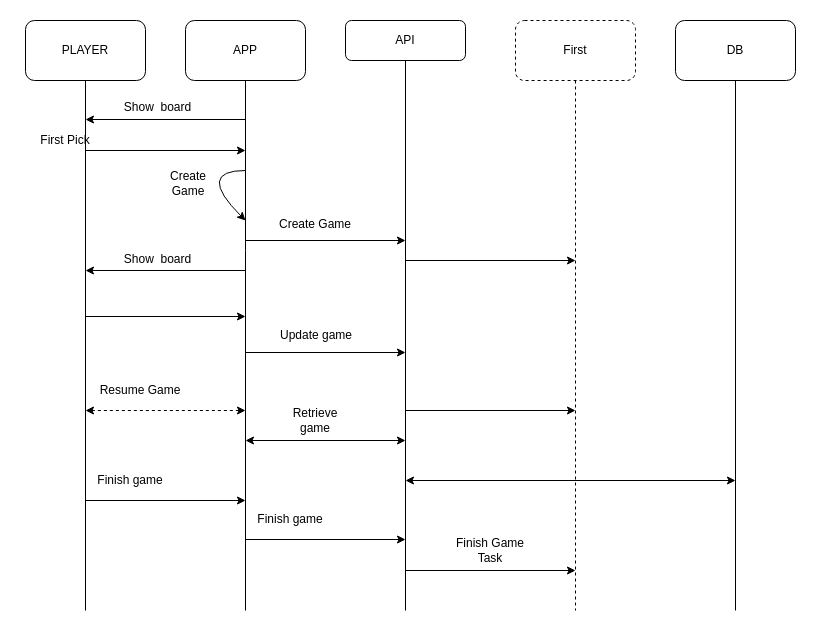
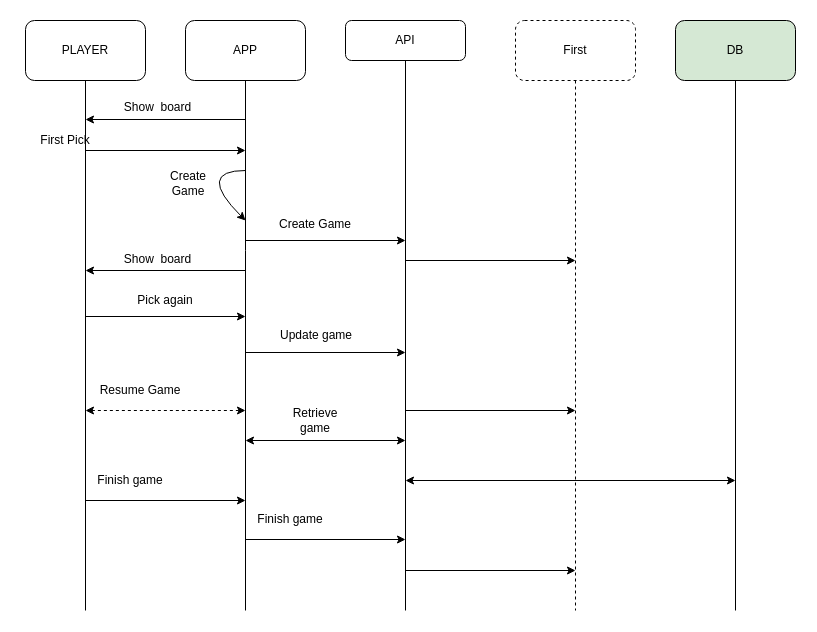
  <mxCell id="0" />
  <mxCell id="1" parent="0" />
  <mxCell id="2" style="edgeStyle=none;rounded=0;orthogonalLoop=1;jettySize=auto;html=1;exitX=0.5;exitY=1;exitDx=0;exitDy=0;endArrow=none;endFill=0;" edge="1" parent="1" source="3"><mxGeometry relative="1" as="geometry"><mxPoint x="245" y="610" as="targetPoint" /><Array as="points"><mxPoint x="245" y="250" /></Array></mxGeometry></mxCell>
  <mxCell id="3" value="APP" style="rounded=1;whiteSpace=wrap;html=1;" vertex="1" parent="1"><mxGeometry x="185" y="20" width="120" height="60" as="geometry" /></mxCell>
  <mxCell id="4" style="edgeStyle=none;rounded=0;orthogonalLoop=1;jettySize=auto;html=1;exitX=0.5;exitY=1;exitDx=0;exitDy=0;endArrow=none;endFill=0;" edge="1" parent="1" source="5"><mxGeometry relative="1" as="geometry"><mxPoint x="405" y="610" as="targetPoint" /></mxGeometry></mxCell>
  <mxCell id="5" value="API" style="rounded=1;whiteSpace=wrap;html=1;" vertex="1" parent="1"><mxGeometry x="345" y="20" width="120" height="40" as="geometry" /></mxCell>
  <mxCell id="6" style="edgeStyle=none;rounded=0;orthogonalLoop=1;jettySize=auto;html=1;exitX=0.5;exitY=1;exitDx=0;exitDy=0;endArrow=none;endFill=0;dashed=1;" edge="1" parent="1" source="7"><mxGeometry relative="1" as="geometry"><mxPoint x="575" y="610" as="targetPoint" /></mxGeometry></mxCell>
  <mxCell id="7" value="First" style="rounded=1;whiteSpace=wrap;html=1;dashed=1;" vertex="1" parent="1"><mxGeometry x="515" y="20" width="120" height="60" as="geometry" /></mxCell>
  <mxCell id="8" style="edgeStyle=none;rounded=0;orthogonalLoop=1;jettySize=auto;html=1;" edge="1" parent="1"><mxGeometry relative="1" as="geometry"><mxPoint x="245" y="150" as="targetPoint" /><mxPoint x="85" y="150" as="sourcePoint" /></mxGeometry></mxCell>
  <mxCell id="9" value="" style="curved=1;endArrow=none;html=1;endFill=0;startArrow=classic;startFill=1;" edge="1" parent="1"><mxGeometry width="50" height="50" relative="1" as="geometry"><mxPoint x="245" y="220" as="sourcePoint" /><mxPoint x="245" y="170" as="targetPoint" /><Array as="points"><mxPoint x="245" y="220" /><mxPoint x="195" y="170" /></Array></mxGeometry></mxCell>
  <mxCell id="10" value="First Pick" style="text;html=1;strokeColor=none;fillColor=none;align=center;verticalAlign=middle;whiteSpace=wrap;rounded=0;" vertex="1" parent="1"><mxGeometry x="20" y="130" width="90" height="20" as="geometry" /></mxCell>
  <mxCell id="11" value="Create Game" style="text;html=1;strokeColor=none;fillColor=none;align=center;verticalAlign=middle;whiteSpace=wrap;rounded=0;" vertex="1" parent="1"><mxGeometry x="153" y="163" width="70" height="40" as="geometry" /></mxCell>
  <mxCell id="12" value="" style="endArrow=classic;html=1;endFill=1;" edge="1" parent="1"><mxGeometry width="50" height="50" relative="1" as="geometry"><mxPoint x="245" y="240" as="sourcePoint" /><mxPoint x="405" y="240" as="targetPoint" /></mxGeometry></mxCell>
  <mxCell id="13" value="Create Game" style="text;html=1;strokeColor=none;fillColor=none;align=center;verticalAlign=middle;whiteSpace=wrap;rounded=0;" vertex="1" parent="1"><mxGeometry x="275" y="214" width="80" height="20" as="geometry" /></mxCell>
  <mxCell id="14" value="" style="endArrow=classic;html=1;endFill=1;" edge="1" parent="1"><mxGeometry width="50" height="50" relative="1" as="geometry"><mxPoint x="405" y="260" as="sourcePoint" /><mxPoint x="575" y="260" as="targetPoint" /></mxGeometry></mxCell>
  <mxCell id="15" style="edgeStyle=none;rounded=0;orthogonalLoop=1;jettySize=auto;html=1;exitX=0.5;exitY=1;exitDx=0;exitDy=0;startArrow=none;startFill=0;endArrow=none;endFill=0;" edge="1" parent="1" source="16"><mxGeometry relative="1" as="geometry"><mxPoint x="85" y="610" as="targetPoint" /></mxGeometry></mxCell>
  <mxCell id="16" value="PLAYER" style="rounded=1;whiteSpace=wrap;html=1;" vertex="1" parent="1"><mxGeometry x="25" y="20" width="120" height="60" as="geometry" /></mxCell>
  <mxCell id="17" style="edgeStyle=none;rounded=0;orthogonalLoop=1;jettySize=auto;html=1;startArrow=classic;startFill=1;endArrow=none;endFill=0;" edge="1" parent="1"><mxGeometry relative="1" as="geometry"><mxPoint x="245" y="270" as="targetPoint" /><mxPoint x="85" y="270" as="sourcePoint" /></mxGeometry></mxCell>
  <mxCell id="18" value="Show&amp;nbsp; board" style="text;html=1;strokeColor=none;fillColor=none;align=center;verticalAlign=middle;whiteSpace=wrap;rounded=0;" vertex="1" parent="1"><mxGeometry x="120" y="249" width="75" height="20" as="geometry" /></mxCell>
  <mxCell id="19" style="edgeStyle=none;rounded=0;orthogonalLoop=1;jettySize=auto;html=1;" edge="1" parent="1"><mxGeometry relative="1" as="geometry"><mxPoint x="245" y="316" as="targetPoint" /><mxPoint x="85" y="316" as="sourcePoint" /></mxGeometry></mxCell>
+ <mxCell id="20" value="Pick again" style="text;html=1;strokeColor=none;fillColor=none;align=center;verticalAlign=middle;whiteSpace=wrap;rounded=0;" vertex="1" parent="1"><mxGeometry x="120" y="290" width="90" height="20" as="geometry" /></mxCell>
  <mxCell id="21" value="" style="endArrow=classic;html=1;endFill=1;" edge="1" parent="1"><mxGeometry width="50" height="50" relative="1" as="geometry"><mxPoint x="245" y="352" as="sourcePoint" /><mxPoint x="405" y="352" as="targetPoint" /></mxGeometry></mxCell>
  <mxCell id="22" value="Update game" style="text;html=1;strokeColor=none;fillColor=none;align=center;verticalAlign=middle;whiteSpace=wrap;rounded=0;" vertex="1" parent="1"><mxGeometry x="276" y="325" width="80" height="20" as="geometry" /></mxCell>
  <mxCell id="23" value="" style="endArrow=classic;html=1;endFill=1;" edge="1" parent="1"><mxGeometry width="50" height="50" relative="1" as="geometry"><mxPoint x="405" y="410" as="sourcePoint" /><mxPoint x="575" y="410" as="targetPoint" /></mxGeometry></mxCell>
  <mxCell id="24" style="edgeStyle=none;rounded=0;orthogonalLoop=1;jettySize=auto;html=1;dashed=1;startArrow=classic;startFill=1;" edge="1" parent="1"><mxGeometry relative="1" as="geometry"><mxPoint x="245" y="410" as="targetPoint" /><mxPoint x="85" y="410" as="sourcePoint" /></mxGeometry></mxCell>
  <mxCell id="25" value="Resume Game" style="text;html=1;strokeColor=none;fillColor=none;align=center;verticalAlign=middle;whiteSpace=wrap;rounded=0;" vertex="1" parent="1"><mxGeometry x="95" y="380" width="90" height="20" as="geometry" /></mxCell>
  <mxCell id="26" value="" style="endArrow=classic;html=1;endFill=1;startArrow=classic;startFill=1;" edge="1" parent="1"><mxGeometry width="50" height="50" relative="1" as="geometry"><mxPoint x="245" y="440" as="sourcePoint" /><mxPoint x="405" y="440" as="targetPoint" /></mxGeometry></mxCell>
  <mxCell id="27" value="Retrieve game" style="text;html=1;strokeColor=none;fillColor=none;align=center;verticalAlign=middle;whiteSpace=wrap;rounded=0;" vertex="1" parent="1"><mxGeometry x="275" y="410" width="80" height="20" as="geometry" /></mxCell>
  <mxCell id="28" value="" style="endArrow=classic;html=1;endFill=1;startArrow=classic;startFill=1;" edge="1" parent="1"><mxGeometry width="50" height="50" relative="1" as="geometry"><mxPoint x="405" y="480" as="sourcePoint" /><mxPoint x="735" y="480" as="targetPoint" /></mxGeometry></mxCell>
  <mxCell id="29" style="edgeStyle=none;rounded=0;orthogonalLoop=1;jettySize=auto;html=1;" edge="1" parent="1"><mxGeometry relative="1" as="geometry"><mxPoint x="245" y="500" as="targetPoint" /><mxPoint x="85" y="500" as="sourcePoint" /></mxGeometry></mxCell>
  <mxCell id="30" value="Finish game" style="text;html=1;strokeColor=none;fillColor=none;align=center;verticalAlign=middle;whiteSpace=wrap;rounded=0;" vertex="1" parent="1"><mxGeometry x="85" y="470" width="90" height="20" as="geometry" /></mxCell>
  <mxCell id="31" style="edgeStyle=none;rounded=0;orthogonalLoop=1;jettySize=auto;html=1;" edge="1" parent="1"><mxGeometry relative="1" as="geometry"><mxPoint x="405" y="539" as="targetPoint" /><mxPoint x="245" y="539" as="sourcePoint" /></mxGeometry></mxCell>
  <mxCell id="32" value="Finish game" style="text;html=1;strokeColor=none;fillColor=none;align=center;verticalAlign=middle;whiteSpace=wrap;rounded=0;" vertex="1" parent="1"><mxGeometry x="245" y="509" width="90" height="20" as="geometry" /></mxCell>
  <mxCell id="33" style="edgeStyle=none;rounded=0;orthogonalLoop=1;jettySize=auto;html=1;" edge="1" parent="1"><mxGeometry relative="1" as="geometry"><mxPoint x="575" y="570" as="targetPoint" /><mxPoint x="405" y="570" as="sourcePoint" /></mxGeometry></mxCell>
- <mxCell id="34" value="Finish Game&lt;br&gt;Task" style="text;html=1;strokeColor=none;fillColor=none;align=center;verticalAlign=middle;whiteSpace=wrap;rounded=0;" vertex="1" parent="1"><mxGeometry x="445" y="540" width="90" height="20" as="geometry" /></mxCell>
  <mxCell id="35" style="edgeStyle=none;rounded=0;orthogonalLoop=1;jettySize=auto;html=1;exitX=0.5;exitY=1;exitDx=0;exitDy=0;endArrow=none;endFill=0;" edge="1" parent="1" source="36"><mxGeometry relative="1" as="geometry"><mxPoint x="735" y="610" as="targetPoint" /></mxGeometry></mxCell>
- <mxCell id="36" value="DB" style="rounded=1;whiteSpace=wrap;html=1;" vertex="1" parent="1"><mxGeometry x="675" y="20" width="120" height="60" as="geometry" /></mxCell>
+ <mxCell id="36" value="DB" style="rounded=1;whiteSpace=wrap;html=1;fillColor=#d5e8d4;" vertex="1" parent="1"><mxGeometry x="675" y="20" width="120" height="60" as="geometry" /></mxCell>
  <mxCell id="37" style="edgeStyle=none;rounded=0;orthogonalLoop=1;jettySize=auto;html=1;startArrow=classic;startFill=1;endArrow=none;endFill=0;" edge="1" parent="1"><mxGeometry relative="1" as="geometry"><mxPoint x="245" y="119" as="targetPoint" /><mxPoint x="85" y="119" as="sourcePoint" /></mxGeometry></mxCell>
  <mxCell id="38" value="Show&amp;nbsp; board" style="text;html=1;strokeColor=none;fillColor=none;align=center;verticalAlign=middle;whiteSpace=wrap;rounded=0;" vertex="1" parent="1"><mxGeometry x="120" y="97" width="75" height="20" as="geometry" /></mxCell>
